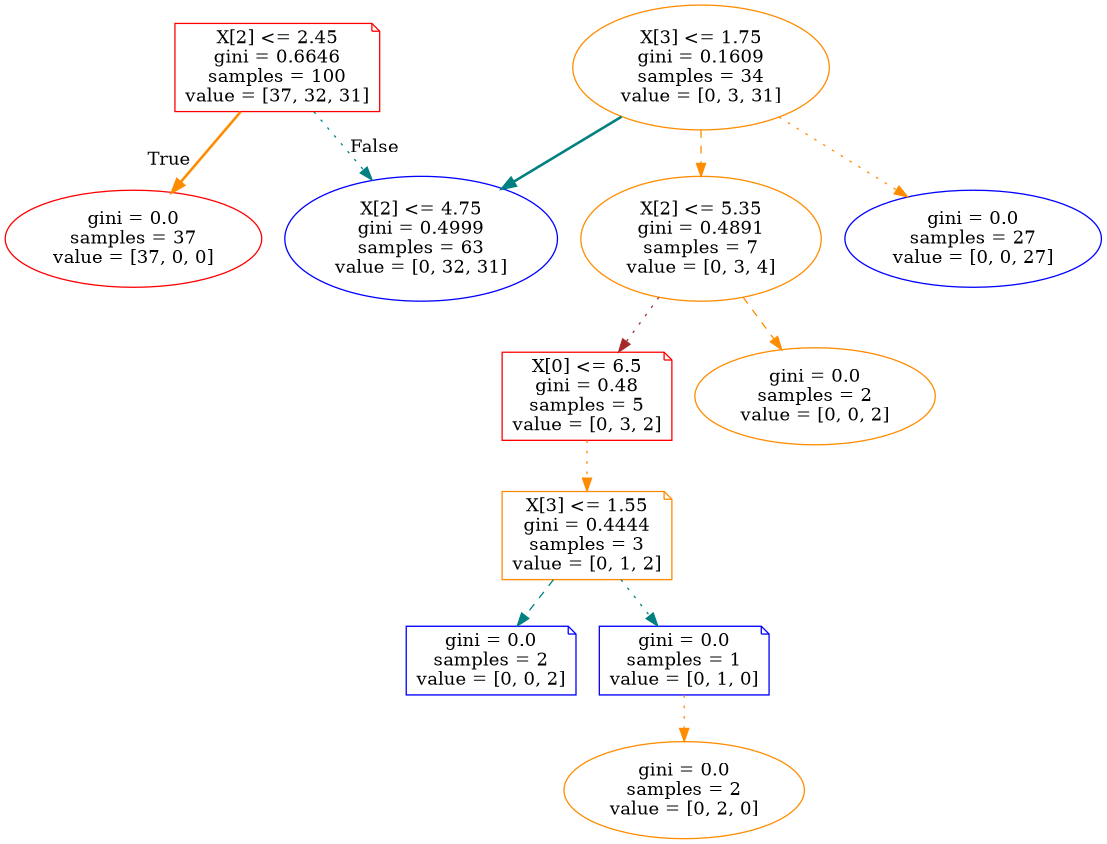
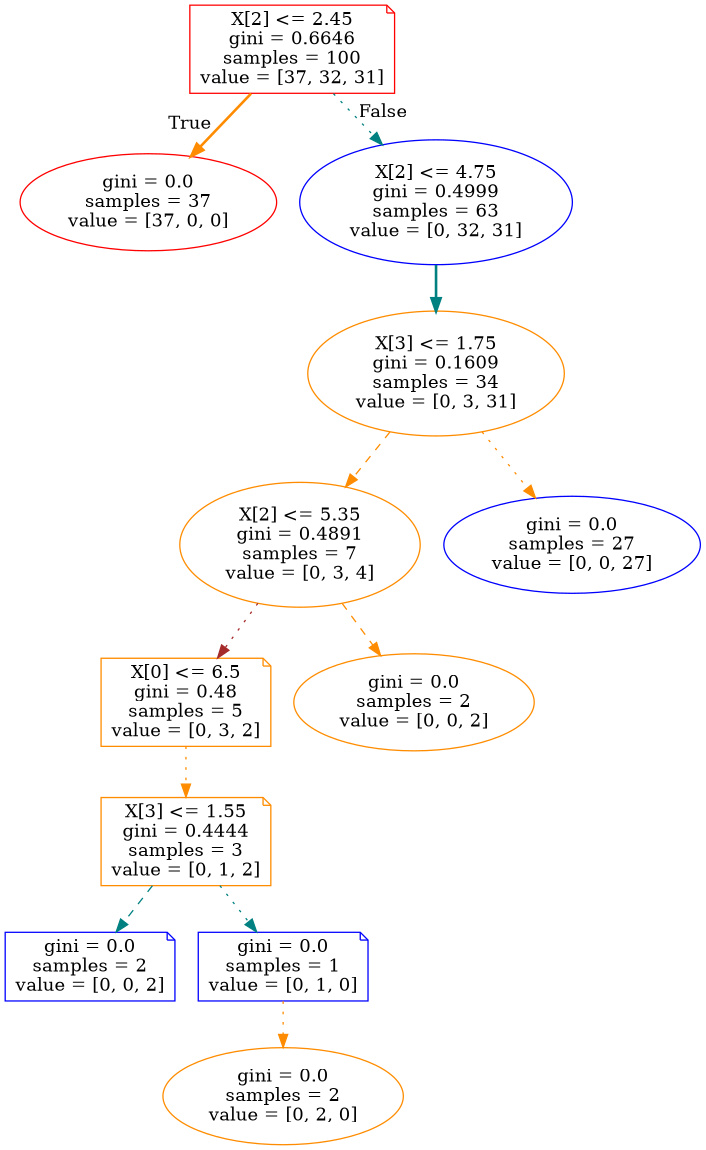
  digraph {
    node [color=darkorange shape=ellipse]
    edge [color=darkorange style=dotted]
    n1 [color=red label="X[2] <= 2.45\ngini = 0.6646\nsamples = 100\nvalue = [37, 32, 31]" shape=note]
    n2 [color=red label="gini = 0.0\nsamples = 37\nvalue = [37, 0, 0]"]
    n3 [color=blue label="X[2] <= 4.75\ngini = 0.4999\nsamples = 63\nvalue = [0, 32, 31]"]
    n4 [label="X[3] <= 1.75\ngini = 0.1609\nsamples = 34\nvalue = [0, 3, 31]"]
    n5 [label="X[2] <= 5.35\ngini = 0.4891\nsamples = 7\nvalue = [0, 3, 4]"]
    n6 [color=blue label="gini = 0.0\nsamples = 27\nvalue = [0, 0, 27]"]
-   n7 [color=red label="X[0] <= 6.5\ngini = 0.48\nsamples = 5\nvalue = [0, 3, 2]" shape=note]
+   n7 [label="X[0] <= 6.5\ngini = 0.48\nsamples = 5\nvalue = [0, 3, 2]" shape=note]
    n8 [label="gini = 0.0\nsamples = 2\nvalue = [0, 0, 2]"]
    n9 [label="X[3] <= 1.55\ngini = 0.4444\nsamples = 3\nvalue = [0, 1, 2]" shape=note]
    n10 [color=blue label="gini = 0.0\nsamples = 2\nvalue = [0, 0, 2]" shape=note]
    n11 [color=blue label="gini = 0.0\nsamples = 1\nvalue = [0, 1, 0]" shape=note]
    n12 [label="gini = 0.0\nsamples = 2\nvalue = [0, 2, 0]"]
    n1 -> n2 [headlabel=True labelangle=45 labeldistance=2.5 style=bold]
    n1 -> n3 [color=teal headlabel=False labelangle=-45 labeldistance=2.5]
-   n4 -> n3 [color=teal style=bold]
+   n3 -> n4 [color=teal style=bold]
    n4 -> n5 [style=dashed]
    n4 -> n6
    n5 -> n7 [color=brown]
    n5 -> n8 [style=dashed]
    n7 -> n9
    n9 -> n10 [color=teal style=dashed]
    n9 -> n11 [color=teal]
    n11 -> n12
  }
